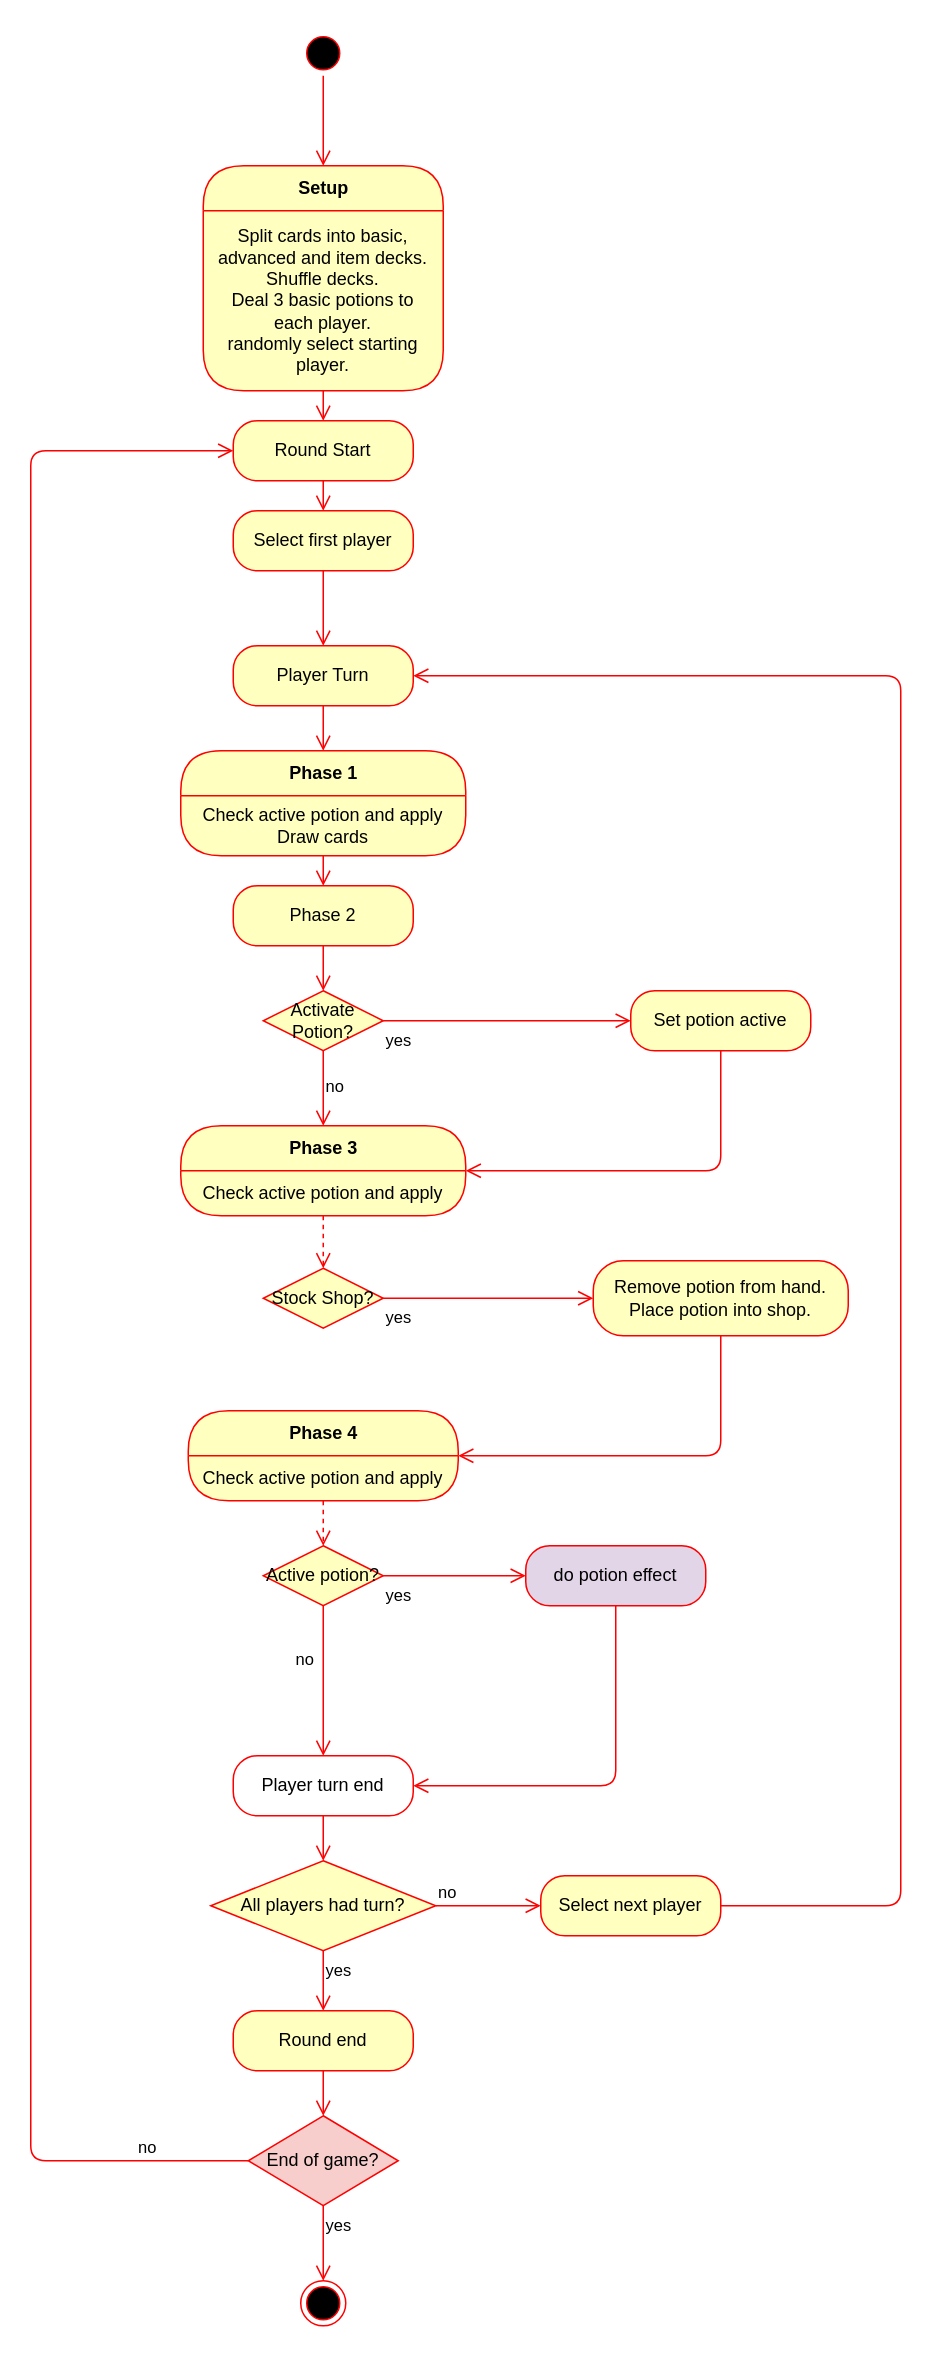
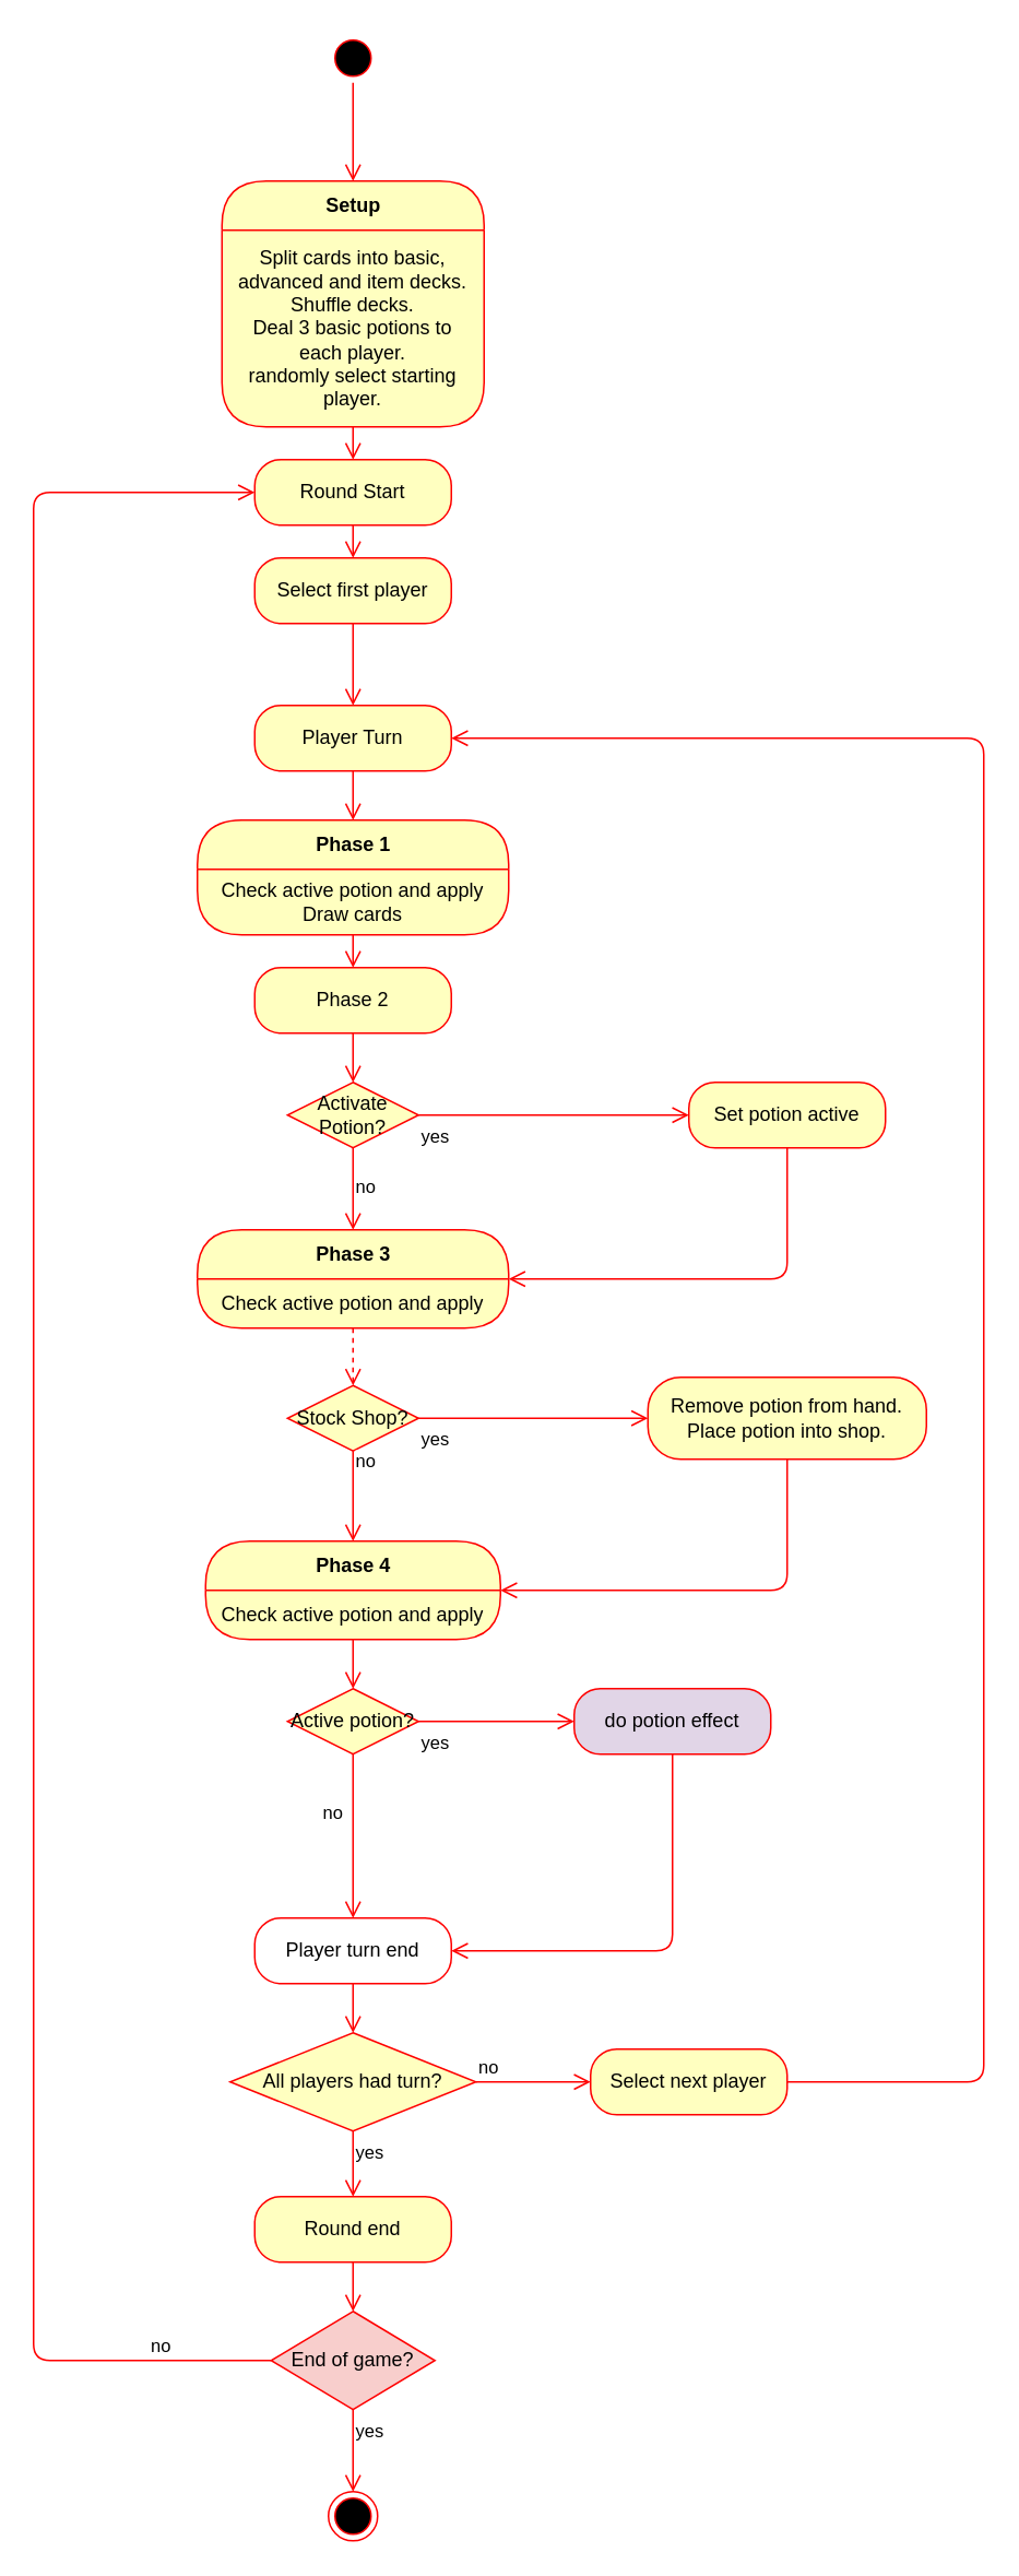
  <mxCell id="0" />
  <mxCell id="1" parent="0" />
  <mxCell id="2" value="" style="ellipse;html=1;shape=startState;fillColor=#000000;strokeColor=#ff0000;" parent="1" vertex="1"><mxGeometry x="200" y="20" width="30" height="30" as="geometry" /></mxCell>
  <mxCell id="3" value="" style="edgeStyle=orthogonalEdgeStyle;html=1;verticalAlign=bottom;endArrow=open;endSize=8;strokeColor=#ff0000;entryX=0.5;entryY=0;entryDx=0;entryDy=0;" parent="1" source="2" target="5" edge="1"><mxGeometry relative="1" as="geometry"><mxPoint x="280" y="90" as="targetPoint" /></mxGeometry></mxCell>
  <mxCell id="4" value="" style="edgeStyle=orthogonalEdgeStyle;html=1;verticalAlign=bottom;endArrow=open;endSize=8;strokeColor=#ff0000;entryX=0.5;entryY=0;entryDx=0;entryDy=0;" parent="1" source="5" target="7" edge="1"><mxGeometry relative="1" as="geometry"><mxPoint x="215" y="320" as="targetPoint" /></mxGeometry></mxCell>
  <mxCell id="5" value="Setup" style="swimlane;html=1;fontStyle=1;align=center;verticalAlign=middle;childLayout=stackLayout;horizontal=1;startSize=30;horizontalStack=0;resizeParent=0;resizeLast=1;container=0;fontColor=#000000;collapsible=0;rounded=1;arcSize=30;strokeColor=#ff0000;fillColor=#ffffc0;swimlaneFillColor=#ffffc0;dropTarget=0;" parent="1" vertex="1"><mxGeometry x="135" y="110" width="160" height="150" as="geometry" /></mxCell>
  <mxCell id="6" value="Split cards into basic, advanced and item decks.&lt;br&gt;Shuffle decks.&lt;br&gt;Deal 3 basic potions to each player.&lt;br&gt;randomly select starting player." style="text;html=1;strokeColor=none;fillColor=none;align=center;verticalAlign=middle;spacingLeft=4;spacingRight=4;whiteSpace=wrap;overflow=hidden;rotatable=0;fontColor=#000000;" parent="5" vertex="1"><mxGeometry y="30" width="160" height="120" as="geometry" /></mxCell>
  <mxCell id="7" value="Round Start" style="rounded=1;whiteSpace=wrap;html=1;arcSize=40;fontColor=#000000;fillColor=#ffffc0;strokeColor=#ff0000;" parent="1" vertex="1"><mxGeometry x="155" y="280" width="120" height="40" as="geometry" /></mxCell>
  <mxCell id="8" value="" style="edgeStyle=orthogonalEdgeStyle;html=1;verticalAlign=bottom;endArrow=open;endSize=8;strokeColor=#ff0000;" parent="1" source="7" target="9" edge="1"><mxGeometry relative="1" as="geometry"><mxPoint x="210" y="400" as="targetPoint" /></mxGeometry></mxCell>
  <mxCell id="9" value="Select first player" style="rounded=1;whiteSpace=wrap;html=1;arcSize=40;fontColor=#000000;fillColor=#ffffc0;strokeColor=#ff0000;" parent="1" vertex="1"><mxGeometry x="155" y="340" width="120" height="40" as="geometry" /></mxCell>
  <mxCell id="10" value="" style="edgeStyle=orthogonalEdgeStyle;html=1;verticalAlign=bottom;endArrow=open;endSize=8;strokeColor=#ff0000;entryX=0.5;entryY=0;entryDx=0;entryDy=0;" parent="1" source="9" target="11" edge="1"><mxGeometry relative="1" as="geometry"><mxPoint x="215" y="400" as="targetPoint" /></mxGeometry></mxCell>
  <mxCell id="11" value="Player Turn" style="rounded=1;whiteSpace=wrap;html=1;arcSize=40;fontColor=#000000;fillColor=#ffffc0;strokeColor=#ff0000;" parent="1" vertex="1"><mxGeometry x="155" y="430" width="120" height="40" as="geometry" /></mxCell>
  <mxCell id="12" value="" style="edgeStyle=orthogonalEdgeStyle;html=1;verticalAlign=bottom;endArrow=open;endSize=8;strokeColor=#ff0000;entryX=0.5;entryY=0;entryDx=0;entryDy=0;" parent="1" source="11" target="26" edge="1"><mxGeometry relative="1" as="geometry"><mxPoint x="215" y="510" as="targetPoint" /></mxGeometry></mxCell>
  <mxCell id="13" value="Activate Potion?" style="rhombus;whiteSpace=wrap;html=1;fillColor=#ffffc0;strokeColor=#ff0000;" parent="1" vertex="1"><mxGeometry x="175" y="660" width="80" height="40" as="geometry" /></mxCell>
  <mxCell id="14" value="no" style="edgeStyle=orthogonalEdgeStyle;html=1;align=left;verticalAlign=bottom;endArrow=open;endSize=8;strokeColor=#ff0000;exitX=0.5;exitY=1;exitDx=0;exitDy=0;entryX=0.5;entryY=0;entryDx=0;entryDy=0;" parent="1" source="13" target="29" edge="1"><mxGeometry x="0.333" relative="1" as="geometry"><mxPoint x="130" y="750" as="targetPoint" /><mxPoint as="offset" /></mxGeometry></mxCell>
  <mxCell id="15" value="yes" style="edgeStyle=orthogonalEdgeStyle;html=1;align=left;verticalAlign=top;endArrow=open;endSize=8;strokeColor=#ff0000;entryX=0;entryY=0.5;entryDx=0;entryDy=0;" parent="1" source="13" target="19" edge="1"><mxGeometry x="-1" relative="1" as="geometry"><mxPoint x="560" y="690" as="targetPoint" /></mxGeometry></mxCell>
  <mxCell id="16" value="Stock Shop?" style="rhombus;whiteSpace=wrap;html=1;fillColor=#ffffc0;strokeColor=#ff0000;" parent="1" vertex="1"><mxGeometry x="175" y="845" width="80" height="40" as="geometry" /></mxCell>
+ <mxCell id="17" value="no" style="edgeStyle=orthogonalEdgeStyle;html=1;align=left;verticalAlign=bottom;endArrow=open;endSize=8;strokeColor=#ff0000;entryX=0.5;entryY=0;entryDx=0;entryDy=0;" parent="1" source="16" target="33" edge="1"><mxGeometry x="-0.455" relative="1" as="geometry"><mxPoint x="240" y="928" as="targetPoint" /><mxPoint as="offset" /></mxGeometry></mxCell>
  <mxCell id="18" value="yes" style="edgeStyle=orthogonalEdgeStyle;html=1;align=left;verticalAlign=top;endArrow=open;endSize=8;strokeColor=#ff0000;entryX=0;entryY=0.5;entryDx=0;entryDy=0;" parent="1" source="16" target="21" edge="1"><mxGeometry x="-1" relative="1" as="geometry"><mxPoint x="350" y="865" as="targetPoint" /></mxGeometry></mxCell>
  <mxCell id="19" value="Set potion active" style="rounded=1;whiteSpace=wrap;html=1;arcSize=40;fontColor=#000000;fillColor=#ffffc0;strokeColor=#ff0000;" parent="1" vertex="1"><mxGeometry x="420" y="660" width="120" height="40" as="geometry" /></mxCell>
  <mxCell id="20" value="" style="edgeStyle=orthogonalEdgeStyle;html=1;verticalAlign=bottom;endArrow=open;endSize=8;strokeColor=#ff0000;entryX=1;entryY=0;entryDx=0;entryDy=0;" parent="1" source="19" target="30" edge="1"><mxGeometry relative="1" as="geometry"><mxPoint x="290" y="740" as="targetPoint" /><Array as="points"><mxPoint x="480" y="780" /></Array></mxGeometry></mxCell>
  <mxCell id="21" value="Remove potion from hand.&lt;br&gt;Place potion into shop." style="rounded=1;whiteSpace=wrap;html=1;arcSize=40;fontColor=#000000;fillColor=#ffffc0;strokeColor=#ff0000;" parent="1" vertex="1"><mxGeometry x="395" y="840" width="170" height="50" as="geometry" /></mxCell>
  <mxCell id="22" value="" style="edgeStyle=orthogonalEdgeStyle;html=1;verticalAlign=bottom;endArrow=open;endSize=8;strokeColor=#ff0000;entryX=1;entryY=0;entryDx=0;entryDy=0;exitX=0.5;exitY=1;exitDx=0;exitDy=0;" parent="1" source="21" target="34" edge="1"><mxGeometry relative="1" as="geometry"><mxPoint x="275" y="940" as="targetPoint" /><Array as="points"><mxPoint x="480" y="970" /></Array></mxGeometry></mxCell>
  <mxCell id="23" value="Phase 2" style="rounded=1;whiteSpace=wrap;html=1;arcSize=40;fontColor=#000000;fillColor=#ffffc0;strokeColor=#ff0000;" parent="1" vertex="1"><mxGeometry x="155" y="590" width="120" height="40" as="geometry" /></mxCell>
  <mxCell id="24" value="" style="edgeStyle=orthogonalEdgeStyle;html=1;verticalAlign=bottom;endArrow=open;endSize=8;strokeColor=#ff0000;entryX=0.5;entryY=0;entryDx=0;entryDy=0;" parent="1" source="23" target="13" edge="1"><mxGeometry relative="1" as="geometry"><mxPoint x="490" y="500" as="targetPoint" /></mxGeometry></mxCell>
  <mxCell id="25" value="" style="edgeStyle=orthogonalEdgeStyle;html=1;verticalAlign=bottom;endArrow=open;endSize=8;strokeColor=#ff0000;entryX=0.5;entryY=0;entryDx=0;entryDy=0;" parent="1" source="26" target="23" edge="1"><mxGeometry relative="1" as="geometry"><mxPoint x="500" y="560" as="targetPoint" /></mxGeometry></mxCell>
  <mxCell id="26" value="Phase 1" style="swimlane;html=1;fontStyle=1;align=center;verticalAlign=middle;childLayout=stackLayout;horizontal=1;startSize=30;horizontalStack=0;resizeParent=0;resizeLast=1;container=0;fontColor=#000000;collapsible=0;rounded=1;arcSize=30;strokeColor=#ff0000;fillColor=#ffffc0;swimlaneFillColor=#ffffc0;dropTarget=0;" parent="1" vertex="1"><mxGeometry x="120" y="500" width="190" height="70" as="geometry" /></mxCell>
  <mxCell id="27" value="Check active potion and apply&lt;br&gt;Draw cards" style="text;html=1;strokeColor=none;fillColor=none;align=center;verticalAlign=middle;spacingLeft=4;spacingRight=4;whiteSpace=wrap;overflow=hidden;rotatable=0;fontColor=#000000;" parent="26" vertex="1"><mxGeometry y="30" width="190" height="40" as="geometry" /></mxCell>
  <mxCell id="28" value="" style="edgeStyle=orthogonalEdgeStyle;html=1;verticalAlign=bottom;endArrow=open;endSize=8;strokeColor=#ff0000;entryX=0.5;entryY=0;entryDx=0;entryDy=0;dashed=1;" parent="1" source="29" target="16" edge="1"><mxGeometry relative="1" as="geometry"><mxPoint x="490" y="1120" as="targetPoint" /></mxGeometry></mxCell>
  <mxCell id="29" value="Phase 3" style="swimlane;html=1;fontStyle=1;align=center;verticalAlign=middle;childLayout=stackLayout;horizontal=1;startSize=30;horizontalStack=0;resizeParent=0;resizeLast=1;container=0;fontColor=#000000;collapsible=0;rounded=1;arcSize=30;strokeColor=#ff0000;fillColor=#ffffc0;swimlaneFillColor=#ffffc0;dropTarget=0;" parent="1" vertex="1"><mxGeometry x="120" y="750" width="190" height="60" as="geometry" /></mxCell>
  <mxCell id="30" value="Check active potion and apply" style="text;html=1;strokeColor=none;fillColor=none;align=center;verticalAlign=middle;spacingLeft=4;spacingRight=4;whiteSpace=wrap;overflow=hidden;rotatable=0;fontColor=#000000;" parent="29" vertex="1"><mxGeometry y="30" width="190" height="30" as="geometry" /></mxCell>
  <mxCell id="31" value="Subtitle" style="text;html=1;strokeColor=none;fillColor=none;align=center;verticalAlign=middle;spacingLeft=4;spacingRight=4;whiteSpace=wrap;overflow=hidden;rotatable=0;fontColor=#000000;" parent="29" vertex="1"><mxGeometry y="60" width="190" as="geometry" /></mxCell>
- <mxCell id="32" value="" style="edgeStyle=orthogonalEdgeStyle;html=1;verticalAlign=bottom;endArrow=open;endSize=8;strokeColor=#ff0000;entryX=0.5;entryY=0;entryDx=0;entryDy=0;dashed=1;" parent="1" source="33" target="48" edge="1"><mxGeometry relative="1" as="geometry"><mxPoint x="215" y="1050" as="targetPoint" /></mxGeometry></mxCell>
+ <mxCell id="32" value="" style="edgeStyle=orthogonalEdgeStyle;html=1;verticalAlign=bottom;endArrow=open;endSize=8;strokeColor=#ff0000;entryX=0.5;entryY=0;entryDx=0;entryDy=0;" parent="1" source="33" target="48" edge="1"><mxGeometry relative="1" as="geometry"><mxPoint x="215" y="1050" as="targetPoint" /></mxGeometry></mxCell>
  <mxCell id="33" value="Phase 4" style="swimlane;html=1;fontStyle=1;align=center;verticalAlign=middle;childLayout=stackLayout;horizontal=1;startSize=30;horizontalStack=0;resizeParent=0;resizeLast=1;container=0;fontColor=#000000;collapsible=0;rounded=1;arcSize=30;strokeColor=#ff0000;fillColor=#ffffc0;swimlaneFillColor=#ffffc0;dropTarget=0;" parent="1" vertex="1"><mxGeometry x="125" y="940" width="180" height="60" as="geometry" /></mxCell>
  <mxCell id="34" value="Check active potion and apply" style="text;html=1;strokeColor=none;fillColor=none;align=center;verticalAlign=middle;spacingLeft=4;spacingRight=4;whiteSpace=wrap;overflow=hidden;rotatable=0;fontColor=#000000;" parent="33" vertex="1"><mxGeometry y="30" width="180" height="30" as="geometry" /></mxCell>
  <mxCell id="35" value="Player turn end" style="rounded=1;whiteSpace=wrap;html=1;arcSize=40;fontColor=#000000;fillColor=#ffffff;strokeColor=#ff0000;" parent="1" vertex="1"><mxGeometry x="155" y="1170" width="120" height="40" as="geometry" /></mxCell>
  <mxCell id="36" value="" style="edgeStyle=orthogonalEdgeStyle;html=1;verticalAlign=bottom;endArrow=open;endSize=8;strokeColor=#ff0000;entryX=0.5;entryY=0;entryDx=0;entryDy=0;" parent="1" source="35" target="37" edge="1"><mxGeometry relative="1" as="geometry"><mxPoint x="215" y="1260" as="targetPoint" /></mxGeometry></mxCell>
  <mxCell id="37" value="All players had turn?" style="rhombus;whiteSpace=wrap;html=1;fillColor=#ffffc0;strokeColor=#ff0000;" parent="1" vertex="1"><mxGeometry x="140" y="1240" width="150" height="60" as="geometry" /></mxCell>
  <mxCell id="38" value="no" style="edgeStyle=orthogonalEdgeStyle;html=1;align=left;verticalAlign=bottom;endArrow=open;endSize=8;strokeColor=#ff0000;entryX=0;entryY=0.5;entryDx=0;entryDy=0;" parent="1" source="37" target="40" edge="1"><mxGeometry x="-1" relative="1" as="geometry"><mxPoint x="305" y="1330" as="targetPoint" /></mxGeometry></mxCell>
  <mxCell id="39" value="yes" style="edgeStyle=orthogonalEdgeStyle;html=1;align=left;verticalAlign=top;endArrow=open;endSize=8;strokeColor=#ff0000;entryX=0.5;entryY=0;entryDx=0;entryDy=0;" parent="1" source="37" target="42" edge="1"><mxGeometry x="-1" relative="1" as="geometry"><mxPoint x="165" y="1390" as="targetPoint" /></mxGeometry></mxCell>
  <mxCell id="40" value="Select next player" style="rounded=1;whiteSpace=wrap;html=1;arcSize=40;fontColor=#000000;fillColor=#ffffc0;strokeColor=#ff0000;" parent="1" vertex="1"><mxGeometry x="360" y="1250" width="120" height="40" as="geometry" /></mxCell>
  <mxCell id="41" value="" style="edgeStyle=orthogonalEdgeStyle;html=1;verticalAlign=bottom;endArrow=open;endSize=8;strokeColor=#ff0000;exitX=1;exitY=0.5;exitDx=0;exitDy=0;entryX=1;entryY=0.5;entryDx=0;entryDy=0;" parent="1" source="40" target="11" edge="1"><mxGeometry relative="1" as="geometry"><mxPoint x="420" y="1210" as="targetPoint" /><Array as="points"><mxPoint x="600" y="1270" /><mxPoint x="600" y="450" /></Array></mxGeometry></mxCell>
  <mxCell id="42" value="Round end" style="rounded=1;whiteSpace=wrap;html=1;arcSize=40;fontColor=#000000;fillColor=#ffffc0;strokeColor=#ff0000;" parent="1" vertex="1"><mxGeometry x="155" y="1340" width="120" height="40" as="geometry" /></mxCell>
  <mxCell id="43" value="" style="edgeStyle=orthogonalEdgeStyle;html=1;verticalAlign=bottom;endArrow=open;endSize=8;strokeColor=#ff0000;entryX=0.5;entryY=0;entryDx=0;entryDy=0;" parent="1" source="42" target="44" edge="1"><mxGeometry relative="1" as="geometry"><mxPoint x="215" y="1440" as="targetPoint" /></mxGeometry></mxCell>
  <mxCell id="44" value="End of game?" style="rhombus;whiteSpace=wrap;html=1;fillColor=#f8cecc;strokeColor=#ff0000;" parent="1" vertex="1"><mxGeometry x="165" y="1410" width="100" height="60" as="geometry" /></mxCell>
  <mxCell id="45" value="no" style="edgeStyle=orthogonalEdgeStyle;html=1;align=left;verticalAlign=bottom;endArrow=open;endSize=8;strokeColor=#ff0000;exitX=0;exitY=0.5;exitDx=0;exitDy=0;entryX=0;entryY=0.5;entryDx=0;entryDy=0;" parent="1" source="44" target="7" edge="1"><mxGeometry x="-0.894" relative="1" as="geometry"><mxPoint x="300" y="1430" as="targetPoint" /><Array as="points"><mxPoint x="20" y="1440" /><mxPoint x="20" y="300" /></Array><mxPoint as="offset" /></mxGeometry></mxCell>
  <mxCell id="46" value="yes" style="edgeStyle=orthogonalEdgeStyle;html=1;align=left;verticalAlign=top;endArrow=open;endSize=8;strokeColor=#ff0000;exitX=0.5;exitY=1;exitDx=0;exitDy=0;entryX=0.5;entryY=0;entryDx=0;entryDy=0;" parent="1" source="44" target="47" edge="1"><mxGeometry x="-1" relative="1" as="geometry"><mxPoint x="160" y="1650" as="targetPoint" /></mxGeometry></mxCell>
  <mxCell id="47" value="" style="ellipse;html=1;shape=endState;fillColor=#000000;strokeColor=#ff0000;" parent="1" vertex="1"><mxGeometry x="200" y="1520" width="30" height="30" as="geometry" /></mxCell>
  <mxCell id="48" value="Active potion?" style="rhombus;whiteSpace=wrap;html=1;fillColor=#ffffc0;strokeColor=#ff0000;" vertex="1" parent="1"><mxGeometry x="175" y="1030" width="80" height="40" as="geometry" /></mxCell>
  <mxCell id="49" value="no" style="edgeStyle=orthogonalEdgeStyle;html=1;align=left;verticalAlign=bottom;endArrow=open;endSize=8;strokeColor=#ff0000;entryX=0.5;entryY=0;entryDx=0;entryDy=0;exitX=0.5;exitY=1;exitDx=0;exitDy=0;" edge="1" source="48" parent="1" target="35"><mxGeometry x="-0.294" y="-10" relative="1" as="geometry"><mxPoint x="310" y="1070" as="targetPoint" /><mxPoint x="240" y="1110" as="sourcePoint" /><mxPoint x="-10" y="10" as="offset" /></mxGeometry></mxCell>
  <mxCell id="50" value="yes" style="edgeStyle=orthogonalEdgeStyle;html=1;align=left;verticalAlign=top;endArrow=open;endSize=8;strokeColor=#ff0000;" edge="1" source="48" parent="1" target="51"><mxGeometry x="-1" relative="1" as="geometry"><mxPoint x="370" y="1050" as="targetPoint" /></mxGeometry></mxCell>
  <mxCell id="51" value="do potion effect" style="rounded=1;whiteSpace=wrap;html=1;arcSize=40;fontColor=#000000;fillColor=#e1d5e7;strokeColor=#ff0000;" vertex="1" parent="1"><mxGeometry x="350" y="1030" width="120" height="40" as="geometry" /></mxCell>
  <mxCell id="52" value="" style="edgeStyle=orthogonalEdgeStyle;html=1;verticalAlign=bottom;endArrow=open;endSize=8;strokeColor=#ff0000;entryX=1;entryY=0.5;entryDx=0;entryDy=0;" edge="1" source="51" parent="1" target="35"><mxGeometry relative="1" as="geometry"><mxPoint x="410" y="1130" as="targetPoint" /><Array as="points"><mxPoint x="410" y="1190" /></Array></mxGeometry></mxCell>
